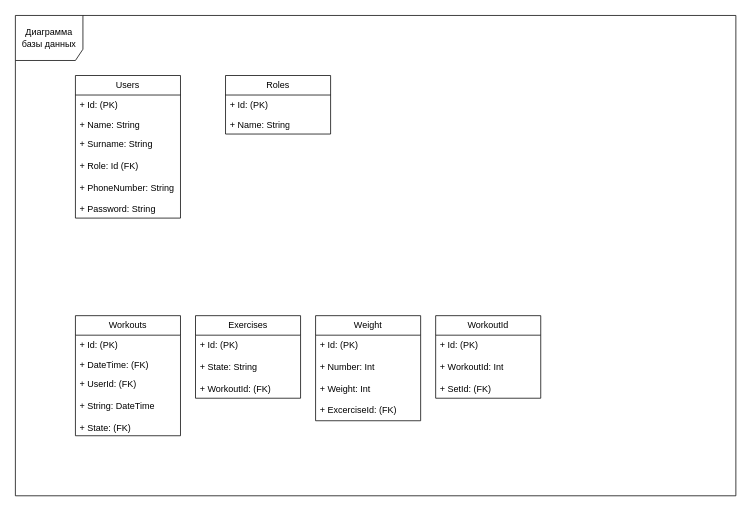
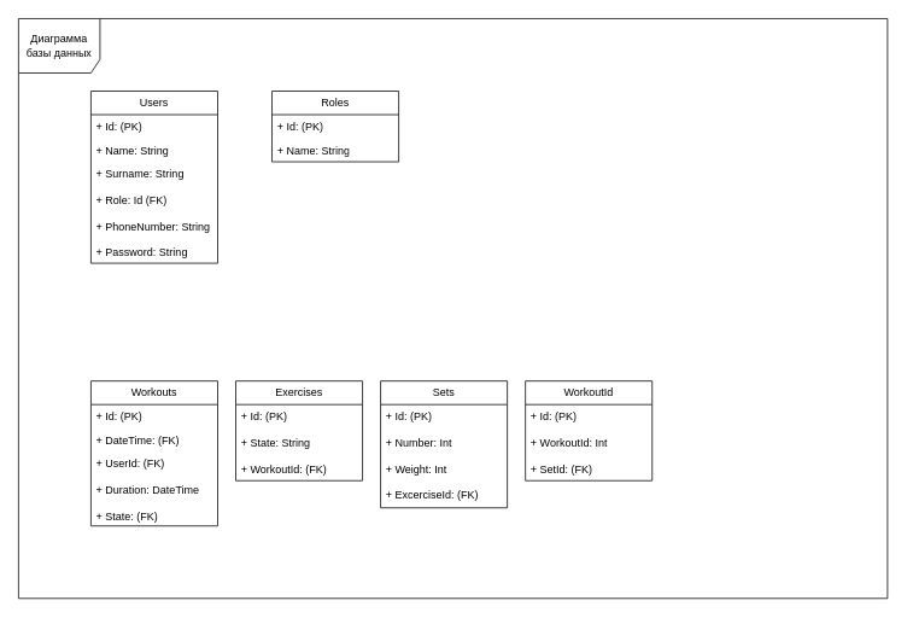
  <mxCell id="0" />
  <mxCell id="1" parent="0" />
  <mxCell id="2" value="Диаграмма базы данных" style="shape=umlFrame;whiteSpace=wrap;html=1;pointerEvents=0;width=90;height=60;" parent="1" vertex="1"><mxGeometry x="20" y="20" width="960" height="640" as="geometry" /></mxCell>
  <mxCell id="3" value="Users" style="swimlane;fontStyle=0;childLayout=stackLayout;horizontal=1;startSize=26;fillColor=none;horizontalStack=0;resizeParent=1;resizeParentMax=0;resizeLast=0;collapsible=1;marginBottom=0;whiteSpace=wrap;html=1;" parent="1" vertex="1"><mxGeometry x="100" y="100" width="140" height="190" as="geometry" /></mxCell>
  <mxCell id="4" value="+ Id: (PK)" style="text;strokeColor=none;fillColor=none;align=left;verticalAlign=top;spacingLeft=4;spacingRight=4;overflow=hidden;rotatable=0;points=[[0,0.5],[1,0.5]];portConstraint=eastwest;whiteSpace=wrap;html=1;" parent="3" vertex="1"><mxGeometry y="26" width="140" height="26" as="geometry" /></mxCell>
  <mxCell id="5" value="+ Name: String" style="text;strokeColor=none;fillColor=none;align=left;verticalAlign=top;spacingLeft=4;spacingRight=4;overflow=hidden;rotatable=0;points=[[0,0.5],[1,0.5]];portConstraint=eastwest;whiteSpace=wrap;html=1;" parent="3" vertex="1"><mxGeometry y="52" width="140" height="26" as="geometry" /></mxCell>
  <mxCell id="6" value="+ Surname: String&lt;br&gt;&lt;br&gt;+ Role: Id (FK)&lt;br&gt;&lt;br&gt;+ PhoneNumber: String&lt;br&gt;&lt;br&gt;+ Password: String" style="text;strokeColor=none;fillColor=none;align=left;verticalAlign=top;spacingLeft=4;spacingRight=4;overflow=hidden;rotatable=0;points=[[0,0.5],[1,0.5]];portConstraint=eastwest;whiteSpace=wrap;html=1;" parent="3" vertex="1"><mxGeometry y="78" width="140" height="112" as="geometry" /></mxCell>
  <mxCell id="7" value="Roles" style="swimlane;fontStyle=0;childLayout=stackLayout;horizontal=1;startSize=26;fillColor=none;horizontalStack=0;resizeParent=1;resizeParentMax=0;resizeLast=0;collapsible=1;marginBottom=0;whiteSpace=wrap;html=1;" parent="1" vertex="1"><mxGeometry x="300" y="100" width="140" height="78" as="geometry" /></mxCell>
  <mxCell id="8" value="+ Id: (PK)" style="text;strokeColor=none;fillColor=none;align=left;verticalAlign=top;spacingLeft=4;spacingRight=4;overflow=hidden;rotatable=0;points=[[0,0.5],[1,0.5]];portConstraint=eastwest;whiteSpace=wrap;html=1;" parent="7" vertex="1"><mxGeometry y="26" width="140" height="26" as="geometry" /></mxCell>
  <mxCell id="9" value="+ Name: String" style="text;strokeColor=none;fillColor=none;align=left;verticalAlign=top;spacingLeft=4;spacingRight=4;overflow=hidden;rotatable=0;points=[[0,0.5],[1,0.5]];portConstraint=eastwest;whiteSpace=wrap;html=1;" parent="7" vertex="1"><mxGeometry y="52" width="140" height="26" as="geometry" /></mxCell>
  <mxCell id="10" value="Workouts" style="swimlane;fontStyle=0;childLayout=stackLayout;horizontal=1;startSize=26;fillColor=none;horizontalStack=0;resizeParent=1;resizeParentMax=0;resizeLast=0;collapsible=1;marginBottom=0;whiteSpace=wrap;html=1;" parent="1" vertex="1"><mxGeometry x="100" y="420" width="140" height="160" as="geometry" /></mxCell>
  <mxCell id="11" value="+ Id: (PK)" style="text;strokeColor=none;fillColor=none;align=left;verticalAlign=top;spacingLeft=4;spacingRight=4;overflow=hidden;rotatable=0;points=[[0,0.5],[1,0.5]];portConstraint=eastwest;whiteSpace=wrap;html=1;" parent="10" vertex="1"><mxGeometry y="26" width="140" height="26" as="geometry" /></mxCell>
  <mxCell id="12" value="+ DateTime: (FK)" style="text;strokeColor=none;fillColor=none;align=left;verticalAlign=top;spacingLeft=4;spacingRight=4;overflow=hidden;rotatable=0;points=[[0,0.5],[1,0.5]];portConstraint=eastwest;whiteSpace=wrap;html=1;" parent="10" vertex="1"><mxGeometry y="52" width="140" height="26" as="geometry" /></mxCell>
- <mxCell id="13" value="+ UserId: (FK)&lt;br&gt;&lt;br&gt;+ String: DateTime&lt;br&gt;&lt;br&gt;+ State: (FK)" style="text;strokeColor=none;fillColor=none;align=left;verticalAlign=top;spacingLeft=4;spacingRight=4;overflow=hidden;rotatable=0;points=[[0,0.5],[1,0.5]];portConstraint=eastwest;whiteSpace=wrap;html=1;" parent="10" vertex="1"><mxGeometry y="78" width="140" height="82" as="geometry" /></mxCell>
+ <mxCell id="13" value="+ UserId: (FK)&lt;br&gt;&lt;br&gt;+ Duration: DateTime&lt;br&gt;&lt;br&gt;+ State: (FK)" style="text;strokeColor=none;fillColor=none;align=left;verticalAlign=top;spacingLeft=4;spacingRight=4;overflow=hidden;rotatable=0;points=[[0,0.5],[1,0.5]];portConstraint=eastwest;whiteSpace=wrap;html=1;" parent="10" vertex="1"><mxGeometry y="78" width="140" height="82" as="geometry" /></mxCell>
  <mxCell id="14" value="Exercises" style="swimlane;fontStyle=0;childLayout=stackLayout;horizontal=1;startSize=26;fillColor=none;horizontalStack=0;resizeParent=1;resizeParentMax=0;resizeLast=0;collapsible=1;marginBottom=0;whiteSpace=wrap;html=1;" parent="1" vertex="1"><mxGeometry x="260" y="420" width="140" height="110" as="geometry" /></mxCell>
  <mxCell id="15" value="+ Id: (PK)&lt;br&gt;&lt;br&gt;+ State: String&lt;br&gt;&lt;br&gt;+ WorkoutId: (FK)" style="text;strokeColor=none;fillColor=none;align=left;verticalAlign=top;spacingLeft=4;spacingRight=4;overflow=hidden;rotatable=0;points=[[0,0.5],[1,0.5]];portConstraint=eastwest;whiteSpace=wrap;html=1;" parent="14" vertex="1"><mxGeometry y="26" width="140" height="84" as="geometry" /></mxCell>
- <mxCell id="16" value="Weight" style="swimlane;fontStyle=0;childLayout=stackLayout;horizontal=1;startSize=26;fillColor=none;horizontalStack=0;resizeParent=1;resizeParentMax=0;resizeLast=0;collapsible=1;marginBottom=0;whiteSpace=wrap;html=1;" parent="1" vertex="1"><mxGeometry x="420" y="420" width="140" height="140" as="geometry" /></mxCell>
+ <mxCell id="16" value="Sets" style="swimlane;fontStyle=0;childLayout=stackLayout;horizontal=1;startSize=26;fillColor=none;horizontalStack=0;resizeParent=1;resizeParentMax=0;resizeLast=0;collapsible=1;marginBottom=0;whiteSpace=wrap;html=1;" parent="1" vertex="1"><mxGeometry x="420" y="420" width="140" height="140" as="geometry" /></mxCell>
  <mxCell id="17" value="+ Id: (PK)&lt;br&gt;&lt;br&gt;+ Number: Int&lt;br&gt;&lt;br&gt;+ Weight: Int&lt;br&gt;&lt;br&gt;+ ExcerciseId: (FK)" style="text;strokeColor=none;fillColor=none;align=left;verticalAlign=top;spacingLeft=4;spacingRight=4;overflow=hidden;rotatable=0;points=[[0,0.5],[1,0.5]];portConstraint=eastwest;whiteSpace=wrap;html=1;" parent="16" vertex="1"><mxGeometry y="26" width="140" height="114" as="geometry" /></mxCell>
  <mxCell id="18" value="WorkoutId" style="swimlane;fontStyle=0;childLayout=stackLayout;horizontal=1;startSize=26;fillColor=none;horizontalStack=0;resizeParent=1;resizeParentMax=0;resizeLast=0;collapsible=1;marginBottom=0;whiteSpace=wrap;html=1;" parent="1" vertex="1"><mxGeometry x="580" y="420" width="140" height="110" as="geometry" /></mxCell>
  <mxCell id="19" value="+ Id: (PK)&lt;br&gt;&lt;br&gt;+ WorkoutId: Int&lt;br&gt;&lt;br&gt;+ SetId: (FK)" style="text;strokeColor=none;fillColor=none;align=left;verticalAlign=top;spacingLeft=4;spacingRight=4;overflow=hidden;rotatable=0;points=[[0,0.5],[1,0.5]];portConstraint=eastwest;whiteSpace=wrap;html=1;" parent="18" vertex="1"><mxGeometry y="26" width="140" height="84" as="geometry" /></mxCell>
